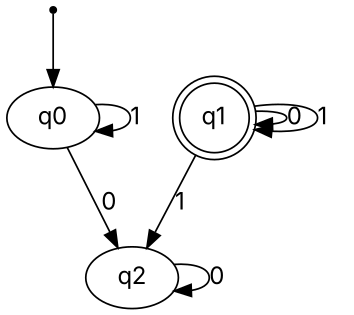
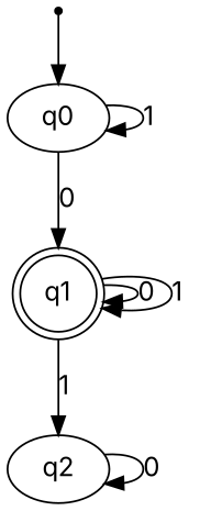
  digraph {
    fontname=Inter
    rankdir=TB
    node [fontname=Inter shape=ellipse]
    edge [fontname=Inter]
    start [shape=point]
    q0
    q2
    q1 [shape=doublecircle]
    start -> q0
    q0 -> q0 [label=1]
-   q0 -> q2 [label=0]
+   q0 -> q1 [label=0]
    q2 -> q2 [label=0]
    q1 -> q2 [label=1]
    q1 -> q1 [label=0]
    q1 -> q1 [label=1]
  }
